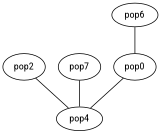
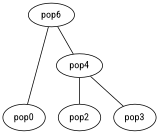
  digraph {
    fontname="Roboto Condensed"
    node [fontname="Roboto Condensed" shape=oval]
    edge [dir=none fontname="Roboto Condensed"]
    n1 [label=pop0]
    pop2
-   pop3 [label=pop7]
+   pop3
    pop4 [height=0 width=0]
    n5 [height=0 label=pop6 width=0]
    subgraph sub_1 {
      rank=same
      n1
      pop2
      pop3
    }
    pop4 -> pop2
    pop4 -> pop3
    n5 -> n1
-   n1 -> pop4
+   n5 -> pop4
  }
